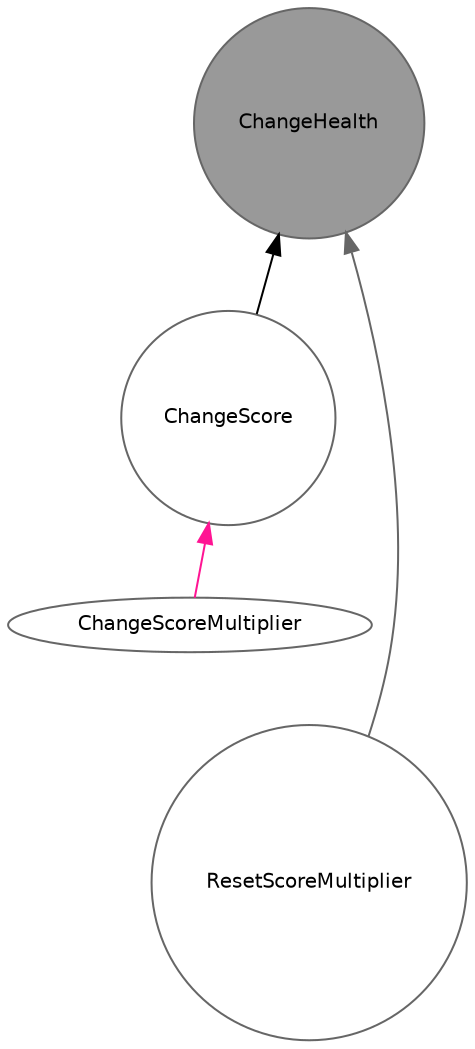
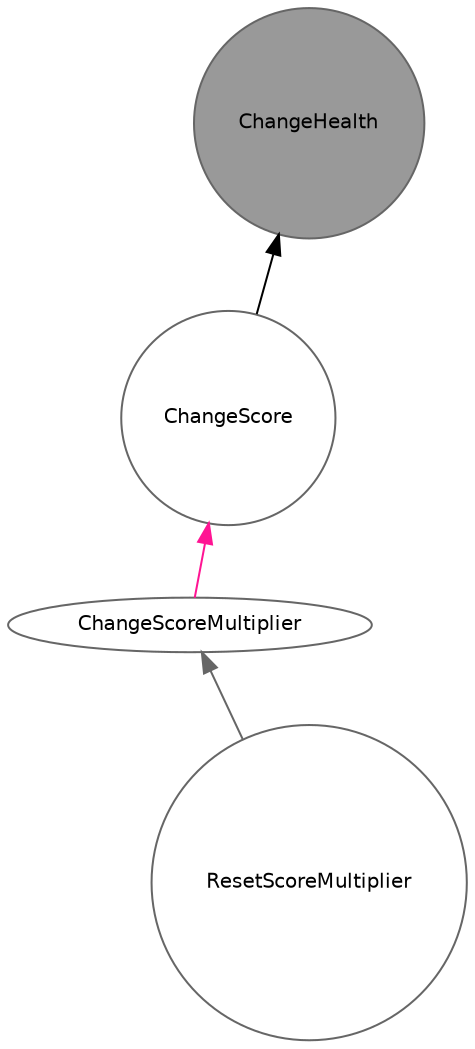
  digraph {
    rankdir=TB
    node [color=grey40 fillcolor=white fontname=Helvetica fontsize=10 shape=circle style=filled]
    edge [dir=back fontname=Helvetica fontsize=10 labelfontname=Helvetica labelfontsize=10 style=solid]
    n1 [color=gray40 fillcolor=grey60 fontcolor=black height=0.2 label=ChangeHealth width=0.4]
    n2 [height=0.2 label=ChangeScore width=0.4]
    n3 [height=0.2 label=ChangeScoreMultiplier shape=ellipse width=0.4]
    n4 [height=0.2 label=ResetScoreMultiplier width=0.4]
    n1 -> n2 [color=black]
    n2 -> n3 [color=deeppink]
-   n1 -> n4 [color=gray40]
+   n3 -> n4 [color=gray40]
  }
